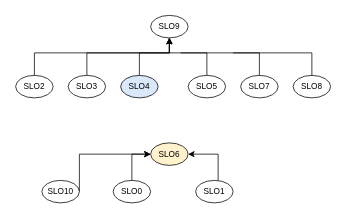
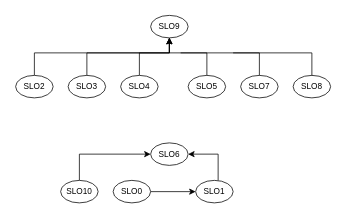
  <mxCell id="0" />
  <mxCell id="1" parent="0" />
- <mxCell id="2" style="edgeStyle=orthogonalEdgeStyle;rounded=0;orthogonalLoop=1;jettySize=auto;html=1;entryX=0;entryY=0.5;entryDx=0;entryDy=0;" parent="1" source="3" target="6" edge="1"><mxGeometry relative="1" as="geometry" /></mxCell>
+ <mxCell id="2" style="edgeStyle=orthogonalEdgeStyle;rounded=0;orthogonalLoop=1;jettySize=auto;html=1;" parent="1" source="3" target="5" edge="1"><mxGeometry relative="1" as="geometry" /></mxCell>
  <mxCell id="3" value="SLO0" style="ellipse;whiteSpace=wrap;html=1;fontSize=11;" parent="1" vertex="1"><mxGeometry x="150" y="240" width="50" height="30" as="geometry" /></mxCell>
  <mxCell id="4" style="edgeStyle=orthogonalEdgeStyle;rounded=0;orthogonalLoop=1;jettySize=auto;html=1;entryX=1;entryY=0.5;entryDx=0;entryDy=0;" parent="1" source="5" target="6" edge="1"><mxGeometry relative="1" as="geometry"><Array as="points"><mxPoint x="290" y="205" /></Array></mxGeometry></mxCell>
  <mxCell id="5" value="SLO1" style="ellipse;whiteSpace=wrap;html=1;fontSize=11;" parent="1" vertex="1"><mxGeometry x="260" y="240" width="50" height="30" as="geometry" /></mxCell>
- <mxCell id="6" value="SLO6" style="ellipse;whiteSpace=wrap;html=1;fontSize=11;fillColor=#fff2cc;" parent="1" vertex="1"><mxGeometry x="200" y="190" width="50" height="30" as="geometry" /></mxCell>
+ <mxCell id="6" value="SLO6" style="ellipse;whiteSpace=wrap;html=1;fontSize=11;" parent="1" vertex="1"><mxGeometry x="200" y="190" width="50" height="30" as="geometry" /></mxCell>
  <mxCell id="7" style="edgeStyle=orthogonalEdgeStyle;rounded=0;orthogonalLoop=1;jettySize=auto;html=1;entryX=0.5;entryY=1;entryDx=0;entryDy=0;" parent="1" source="8" target="17" edge="1"><mxGeometry relative="1" as="geometry"><Array as="points"><mxPoint x="45" y="70" /><mxPoint x="225" y="70" /></Array></mxGeometry></mxCell>
  <mxCell id="8" value="SLO2" style="ellipse;whiteSpace=wrap;html=1;fontSize=11;" parent="1" vertex="1"><mxGeometry x="20" y="100" width="50" height="30" as="geometry" /></mxCell>
  <mxCell id="9" style="edgeStyle=orthogonalEdgeStyle;rounded=0;orthogonalLoop=1;jettySize=auto;html=1;entryX=0.5;entryY=1;entryDx=0;entryDy=0;" parent="1" source="10" target="17" edge="1"><mxGeometry relative="1" as="geometry"><Array as="points"><mxPoint x="185" y="70" /><mxPoint x="225" y="70" /></Array></mxGeometry></mxCell>
- <mxCell id="10" value="SLO4" style="ellipse;whiteSpace=wrap;html=1;fontSize=11;fillColor=#dae8fc;" parent="1" vertex="1"><mxGeometry x="160" y="100" width="50" height="30" as="geometry" /></mxCell>
+ <mxCell id="10" value="SLO4" style="ellipse;whiteSpace=wrap;html=1;fontSize=11;" parent="1" vertex="1"><mxGeometry x="160" y="100" width="50" height="30" as="geometry" /></mxCell>
  <mxCell id="11" style="edgeStyle=orthogonalEdgeStyle;rounded=0;orthogonalLoop=1;jettySize=auto;html=1;entryX=0.5;entryY=1;entryDx=0;entryDy=0;endArrow=none;" parent="1" source="12" target="17" edge="1"><mxGeometry relative="1" as="geometry"><Array as="points"><mxPoint x="275" y="70" /><mxPoint x="225" y="70" /></Array></mxGeometry></mxCell>
  <mxCell id="12" value="SLO5" style="ellipse;whiteSpace=wrap;html=1;fontSize=11;" parent="1" vertex="1"><mxGeometry x="250" y="100" width="50" height="30" as="geometry" /></mxCell>
  <mxCell id="13" style="edgeStyle=orthogonalEdgeStyle;rounded=0;orthogonalLoop=1;jettySize=auto;html=1;" parent="1" source="14" target="17" edge="1"><mxGeometry relative="1" as="geometry"><Array as="points"><mxPoint x="115" y="70" /><mxPoint x="225" y="70" /></Array></mxGeometry></mxCell>
  <mxCell id="14" value="SLO3" style="ellipse;whiteSpace=wrap;html=1;fontSize=11;" parent="1" vertex="1"><mxGeometry x="90" y="100" width="50" height="30" as="geometry" /></mxCell>
  <mxCell id="15" value="SLO7" style="ellipse;whiteSpace=wrap;html=1;fontSize=11;" parent="1" vertex="1"><mxGeometry x="320" y="100" width="50" height="30" as="geometry" /></mxCell>
  <mxCell id="16" value="SLO8" style="ellipse;whiteSpace=wrap;html=1;fontSize=11;" parent="1" vertex="1"><mxGeometry x="390" y="100" width="50" height="30" as="geometry" /></mxCell>
  <mxCell id="17" value="SLO9" style="ellipse;whiteSpace=wrap;html=1;fontSize=11;" parent="1" vertex="1"><mxGeometry x="200" y="20" width="50" height="30" as="geometry" /></mxCell>
  <mxCell id="18" value="" style="endArrow=none;html=1;rounded=0;exitX=0.5;exitY=0;exitDx=0;exitDy=0;" parent="1" source="15" edge="1"><mxGeometry width="50" height="50" relative="1" as="geometry"><mxPoint x="300" y="60" as="sourcePoint" /><mxPoint x="240" y="70" as="targetPoint" /><Array as="points"><mxPoint x="345" y="70" /></Array></mxGeometry></mxCell>
  <mxCell id="19" value="" style="endArrow=none;html=1;rounded=0;exitX=0.5;exitY=0;exitDx=0;exitDy=0;" parent="1" edge="1"><mxGeometry width="50" height="50" relative="1" as="geometry"><mxPoint x="415" y="100" as="sourcePoint" /><mxPoint x="310" y="70" as="targetPoint" /><Array as="points"><mxPoint x="415" y="70" /></Array></mxGeometry></mxCell>
  <mxCell id="20" style="edgeStyle=orthogonalEdgeStyle;rounded=0;orthogonalLoop=1;jettySize=auto;html=1;entryX=0;entryY=0.5;entryDx=0;entryDy=0;" edge="1" parent="1" source="21" target="6"><mxGeometry relative="1" as="geometry"><Array as="points"><mxPoint x="105" y="205" /></Array></mxGeometry></mxCell>
- <mxCell id="21" value="SLO10" style="ellipse;whiteSpace=wrap;html=1;fontSize=11;" vertex="1" parent="1"><mxGeometry x="55" y="240" width="50" height="30" as="geometry" /></mxCell>
+ <mxCell id="21" value="SLO10" style="ellipse;whiteSpace=wrap;html=1;fontSize=11;" vertex="1" parent="1"><mxGeometry x="80" y="240" width="50" height="30" as="geometry" /></mxCell>
